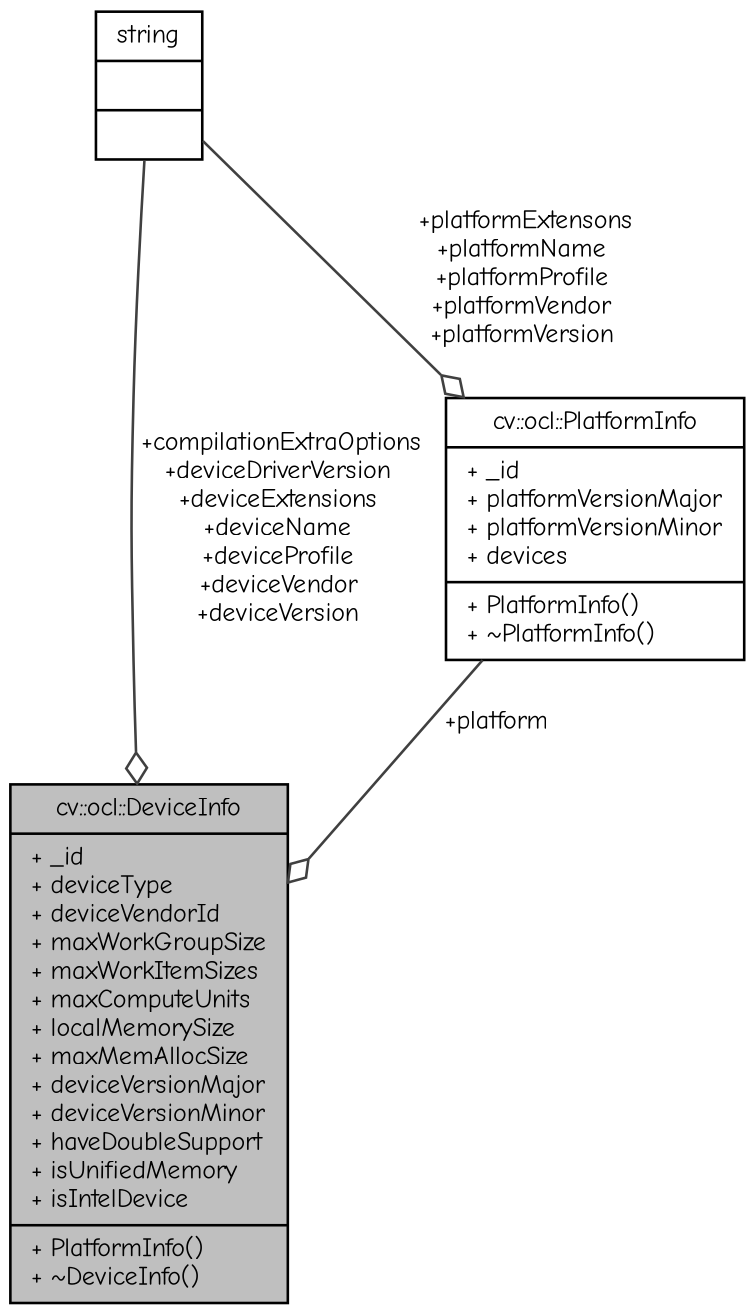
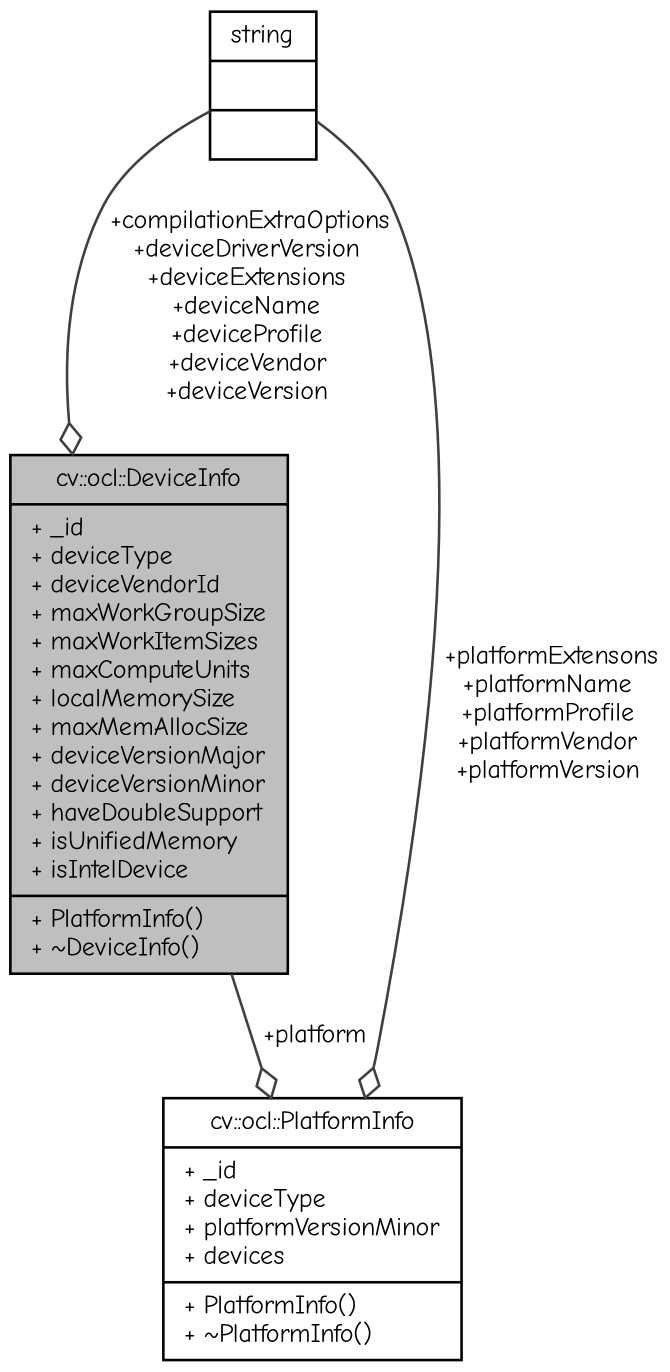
  digraph {
    fontname="Comic Neue"
    node [color=black fillcolor=white fontname="Comic Neue" fontsize=10 shape=record style=filled]
    edge [arrowhead=odiamond color=grey25 fontname="Comic Neue" fontsize=10 labelfontname=Helvetica labelfontsize=10 style=solid]
    n1 [fillcolor=grey75 fontcolor=black height=0.2 label="{cv::ocl::DeviceInfo\n|+ _id\l+ deviceType\l+ deviceVendorId\l+ maxWorkGroupSize\l+ maxWorkItemSizes\l+ maxComputeUnits\l+ localMemorySize\l+ maxMemAllocSize\l+ deviceVersionMajor\l+ deviceVersionMinor\l+ haveDoubleSupport\l+ isUnifiedMemory\l+ isIntelDevice\l|+ PlatformInfo()\l+ ~DeviceInfo()\l}" width=0.4]
    n2 [height=0.2 label="{string\n||}" width=0.4]
-   n3 [height=0.2 label="{cv::ocl::PlatformInfo\n|+ _id\l+ platformVersionMajor\l+ platformVersionMinor\l+ devices\l|+ PlatformInfo()\l+ ~PlatformInfo()\l}" width=0.4]
+   n3 [height=0.2 label="{cv::ocl::PlatformInfo\n|+ _id\l+ deviceType\l+ platformVersionMinor\l+ devices\l|+ PlatformInfo()\l+ ~PlatformInfo()\l}" width=0.4]
    n2 -> n1 [label=" +compilationExtraOptions\n+deviceDriverVersion\n+deviceExtensions\n+deviceName\n+deviceProfile\n+deviceVendor\n+deviceVersion"]
    n2 -> n3 [label=" +platformExtensons\n+platformName\n+platformProfile\n+platformVendor\n+platformVersion"]
-   n3 -> n1 [label=" +platform"]
+   n1 -> n3 [label=" +platform"]
  }
